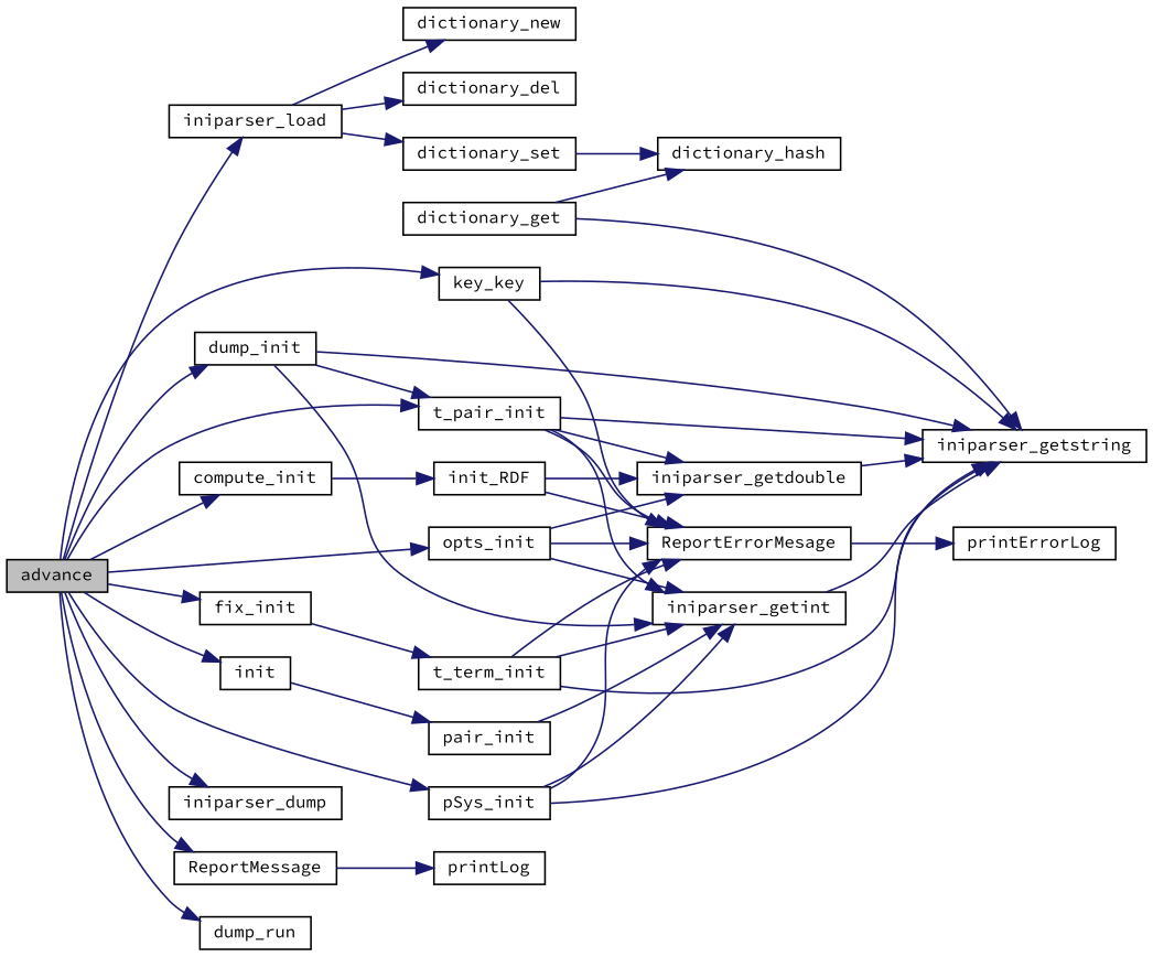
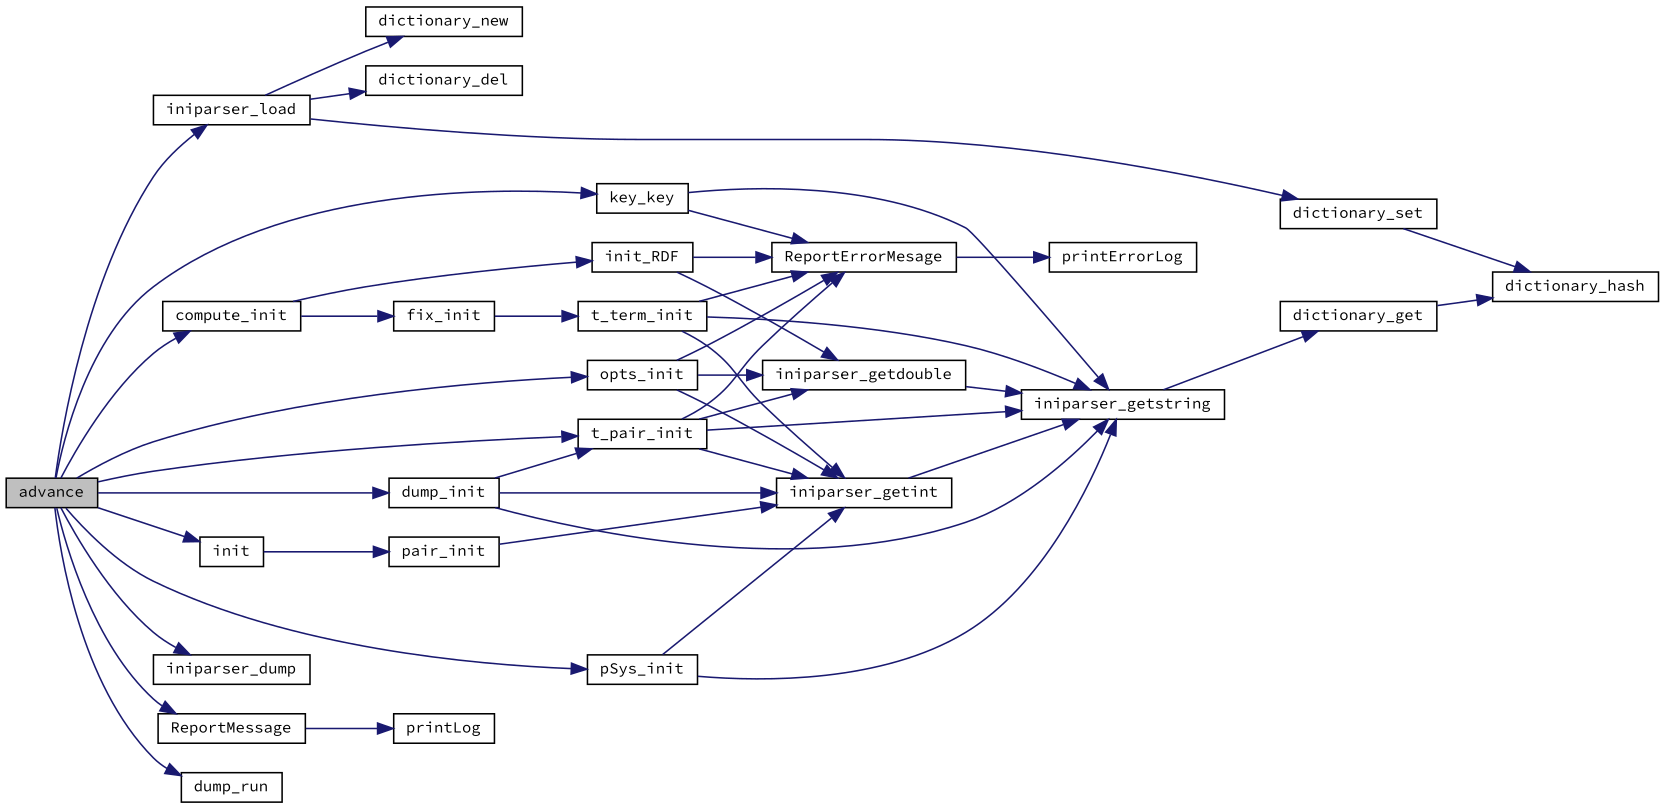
  digraph {
    fontname="Source Code Pro"
    rankdir=LR
    node [color=black fillcolor=white fontname="Source Code Pro" fontsize=10 shape=record style=filled]
    edge [color=midnightblue fontname="Source Code Pro" fontsize=10 labelfontname=Helvetica labelfontsize=10 style=solid]
    n1 [fillcolor=grey75 fontcolor=black height=0.2 label=advance width=0.4]
    n2 [height=0.2 label=iniparser_load width=0.4]
    n3 [height=0.2 label=iniparser_dump width=0.4]
    n4 [height=0.2 label=ReportMessage width=0.4]
    n5 [height=0.2 label=key_key width=0.4]
    n6 [height=0.2 label=pSys_init width=0.4]
    n7 [height=0.2 label=opts_init width=0.4]
    n8 [height=0.2 label=t_pair_init width=0.4]
    n9 [height=0.2 label=dump_init width=0.4]
    n10 [height=0.2 label=fix_init width=0.4]
    n11 [height=0.2 label=compute_init width=0.4]
    n12 [height=0.2 label=init width=0.4]
    n13 [height=0.2 label=dump_run width=0.4]
    n14 [height=0.2 label=dictionary_new width=0.4]
    n15 [height=0.2 label=dictionary_del width=0.4]
    n16 [height=0.2 label=dictionary_set width=0.4]
    n17 [height=0.2 label=printLog width=0.4]
    n18 [height=0.2 label=iniparser_getstring width=0.4]
    n19 [height=0.2 label=ReportErrorMesage width=0.4]
    n20 [height=0.2 label=iniparser_getint width=0.4]
    n21 [height=0.2 label=iniparser_getdouble width=0.4]
    n22 [height=0.2 label=t_term_init width=0.4]
    n23 [height=0.2 label=init_RDF width=0.4]
    n24 [height=0.2 label=pair_init width=0.4]
    n25 [height=0.2 label=dictionary_hash width=0.4]
    n26 [height=0.2 label=dictionary_get width=0.4]
    n27 [height=0.2 label=printErrorLog width=0.4]
    n1 -> n2
    n1 -> n3
    n1 -> n4
    n1 -> n5
    n1 -> n6
    n1 -> n7
    n1 -> n8
    n1 -> n9
-   n1 -> n10
+   n11 -> n10
    n1 -> n11
    n1 -> n12
    n1 -> n13
    n2 -> n14
    n2 -> n15
    n2 -> n16
    n4 -> n17
    n5 -> n18
    n5 -> n19
    n6 -> n18
-   n6 -> n19
    n6 -> n20
    n7 -> n19
    n7 -> n20
    n7 -> n21
    n8 -> n18
    n8 -> n19
    n8 -> n20
    n8 -> n21
    n9 -> n8
    n9 -> n18
    n9 -> n20
    n10 -> n22
    n11 -> n23
    n12 -> n24
    n16 -> n25
-   n26 -> n18
+   n18 -> n26
    n19 -> n27
    n20 -> n18
    n21 -> n18
    n22 -> n18
    n22 -> n19
    n22 -> n20
    n23 -> n19
    n23 -> n21
    n24 -> n20
    n26 -> n25
  }
